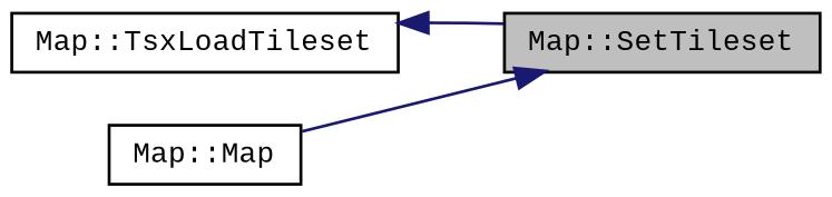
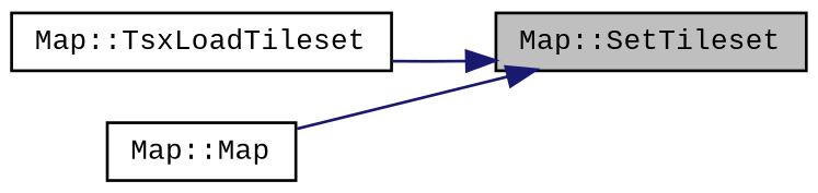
  digraph {
    fontname="Liberation Mono"
    rankdir=RL
    node [color=black fontname="Liberation Mono" fontsize=10 shape=record]
    edge [color=midnightblue dir=back fontname="Liberation Mono" fontsize=10 labelfontname=Helvetica labelfontsize=10 style=solid]
    n1 [fillcolor=grey75 fontcolor=black height=0.2 label="Map::SetTileset" style=filled width=0.4]
    n2 [height=0.2 label="Map::TsxLoadTileset" width=0.4]
    n3 [height=0.2 label="Map::Map" width=0.4]
-   n2 -> n1
+   n1 -> n2
    n1 -> n3
  }
